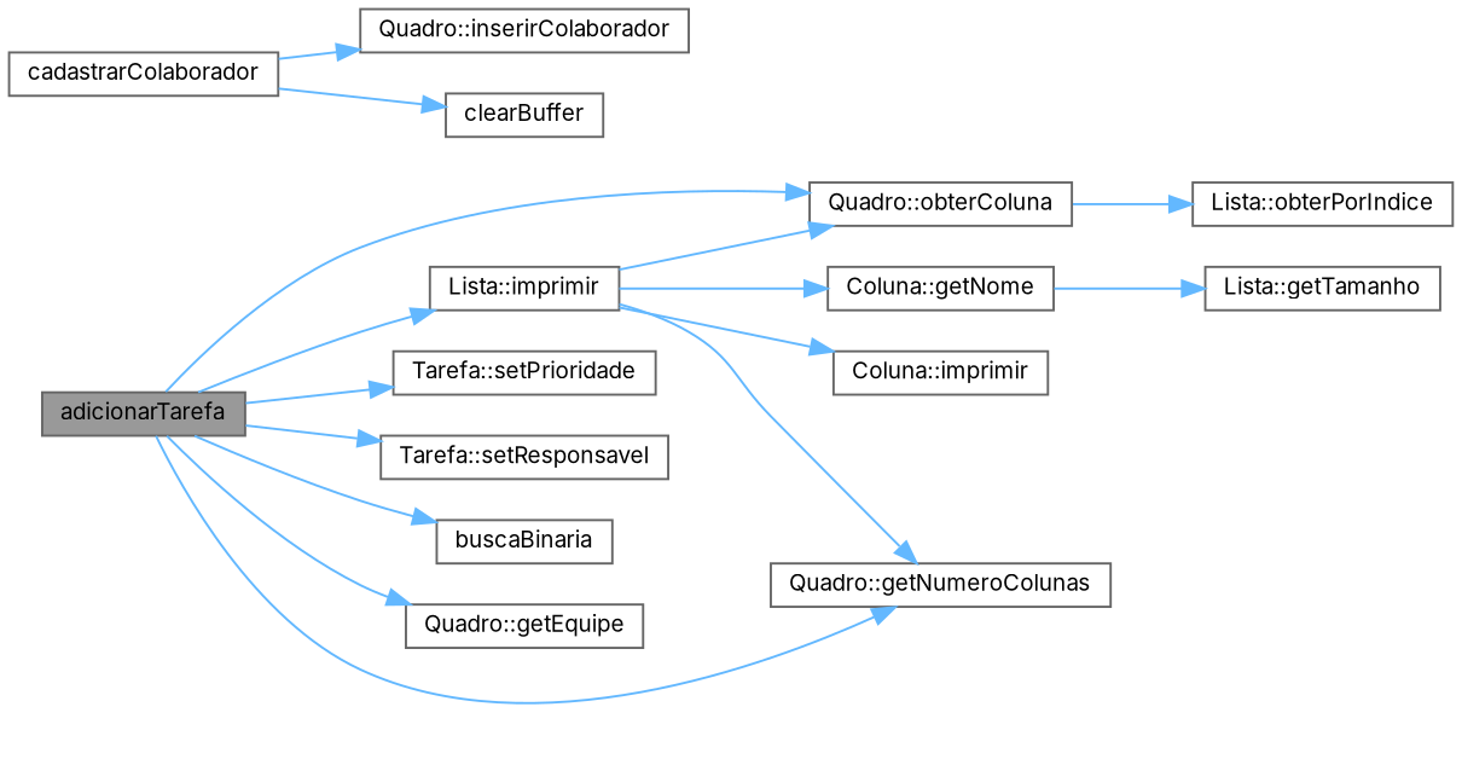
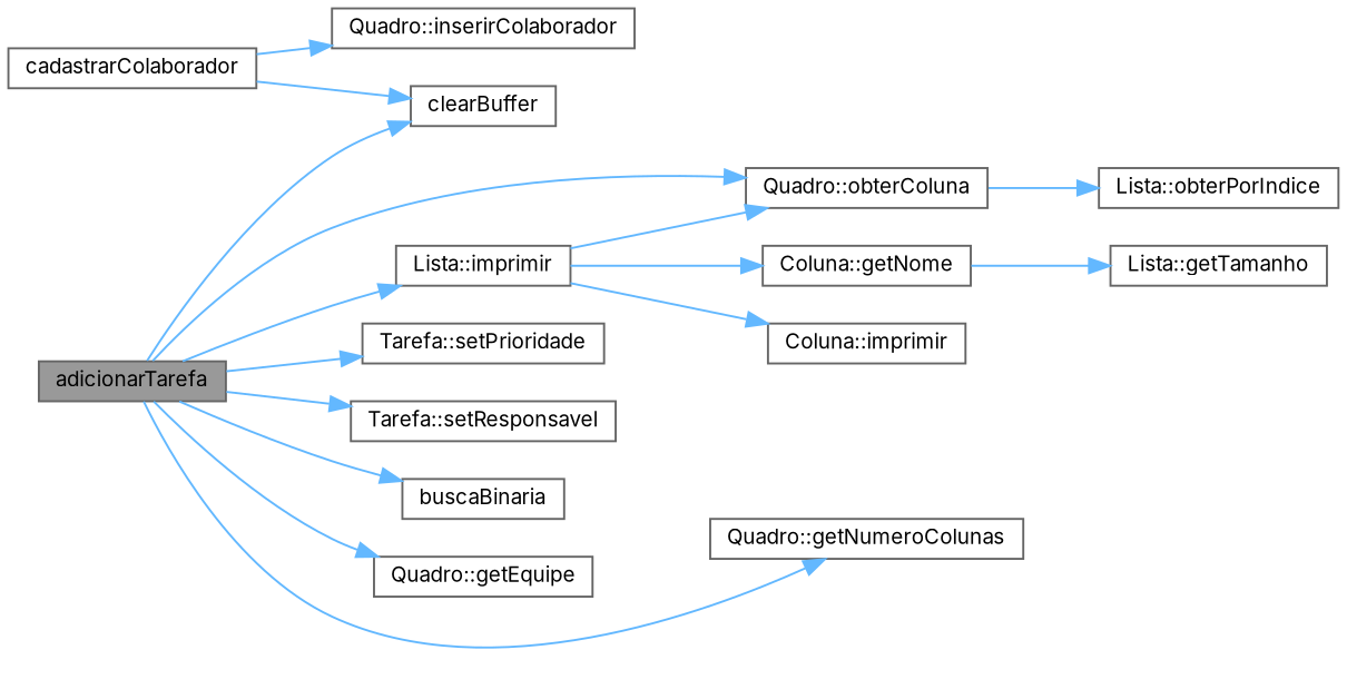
  digraph {
    fontname=Inter
    rankdir=LR
    node [color=grey40 fillcolor=white fontname=Inter fontsize=10 shape=box style=filled]
    edge [color=steelblue1 fontname=Inter fontsize=10 labelfontname=Helvetica labelfontsize=10 style=solid]
    n1 [color=gray40 fillcolor=grey60 fontcolor=black height=0.2 label=adicionarTarefa width=0.4]
    n2 [height=0.2 label=buscaBinaria width=0.4]
    n3 [height=0.2 label=clearBuffer width=0.4]
    n4 [height=0.2 label="Quadro::getEquipe" width=0.4]
    n5 [height=0.2 label="Quadro::getNumeroColunas" width=0.4]
    n6 [height=0.2 label="Lista::imprimir" width=0.4]
    n7 [height=0.2 label="Quadro::obterColuna" width=0.4]
    n8 [height=0.2 label="Tarefa::setPrioridade" width=0.4]
    n9 [height=0.2 label="Tarefa::setResponsavel" width=0.4]
    n10 [height=0.2 label=cadastrarColaborador width=0.4]
    n11 [height=0.2 label="Quadro::inserirColaborador" width=0.4]
    n12 [height=0.2 label="Coluna::getNome" width=0.4]
    n13 [height=0.2 label="Coluna::imprimir" width=0.4]
    n14 [height=0.2 label="Lista::obterPorIndice" width=0.4]
    n15 [height=0.2 label="Lista::getTamanho" width=0.4]
    n1 -> n2
+   n1 -> n3
    n1 -> n4
    n1 -> n5
    n1 -> n6
    n1 -> n7
    n1 -> n8
    n1 -> n9
-   n6 -> n5
    n6 -> n7
    n6 -> n12
    n6 -> n13
    n7 -> n14
    n10 -> n3
    n10 -> n11
    n12 -> n15
  }
